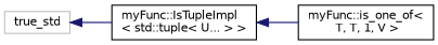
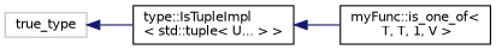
  digraph {
    rankdir=LR
    node [color=black fillcolor=white fontname=Helvetica fontsize=10 shape=record style=filled]
    edge [color=midnightblue dir=back fontname=Helvetica fontsize=10 labelfontname=Helvetica labelfontsize=10 style=solid]
-   n1 [color=grey75 height=0.2 label=true_std width=0.4]
-   n2 [height=0.2 label="myFunc::IsTupleImpl\l\< std::tuple\< U... \> \>" width=0.4]
+   n1 [color=grey75 height=0.2 label=true_type width=0.4]
+   n2 [height=0.2 label="type::IsTupleImpl\l\< std::tuple\< U... \> \>" width=0.4]
    n3 [height=0.2 label="myFunc::is_one_of\<\l T, T, 1, V \>" width=0.4]
    n1 -> n2
    n2 -> n3
  }
